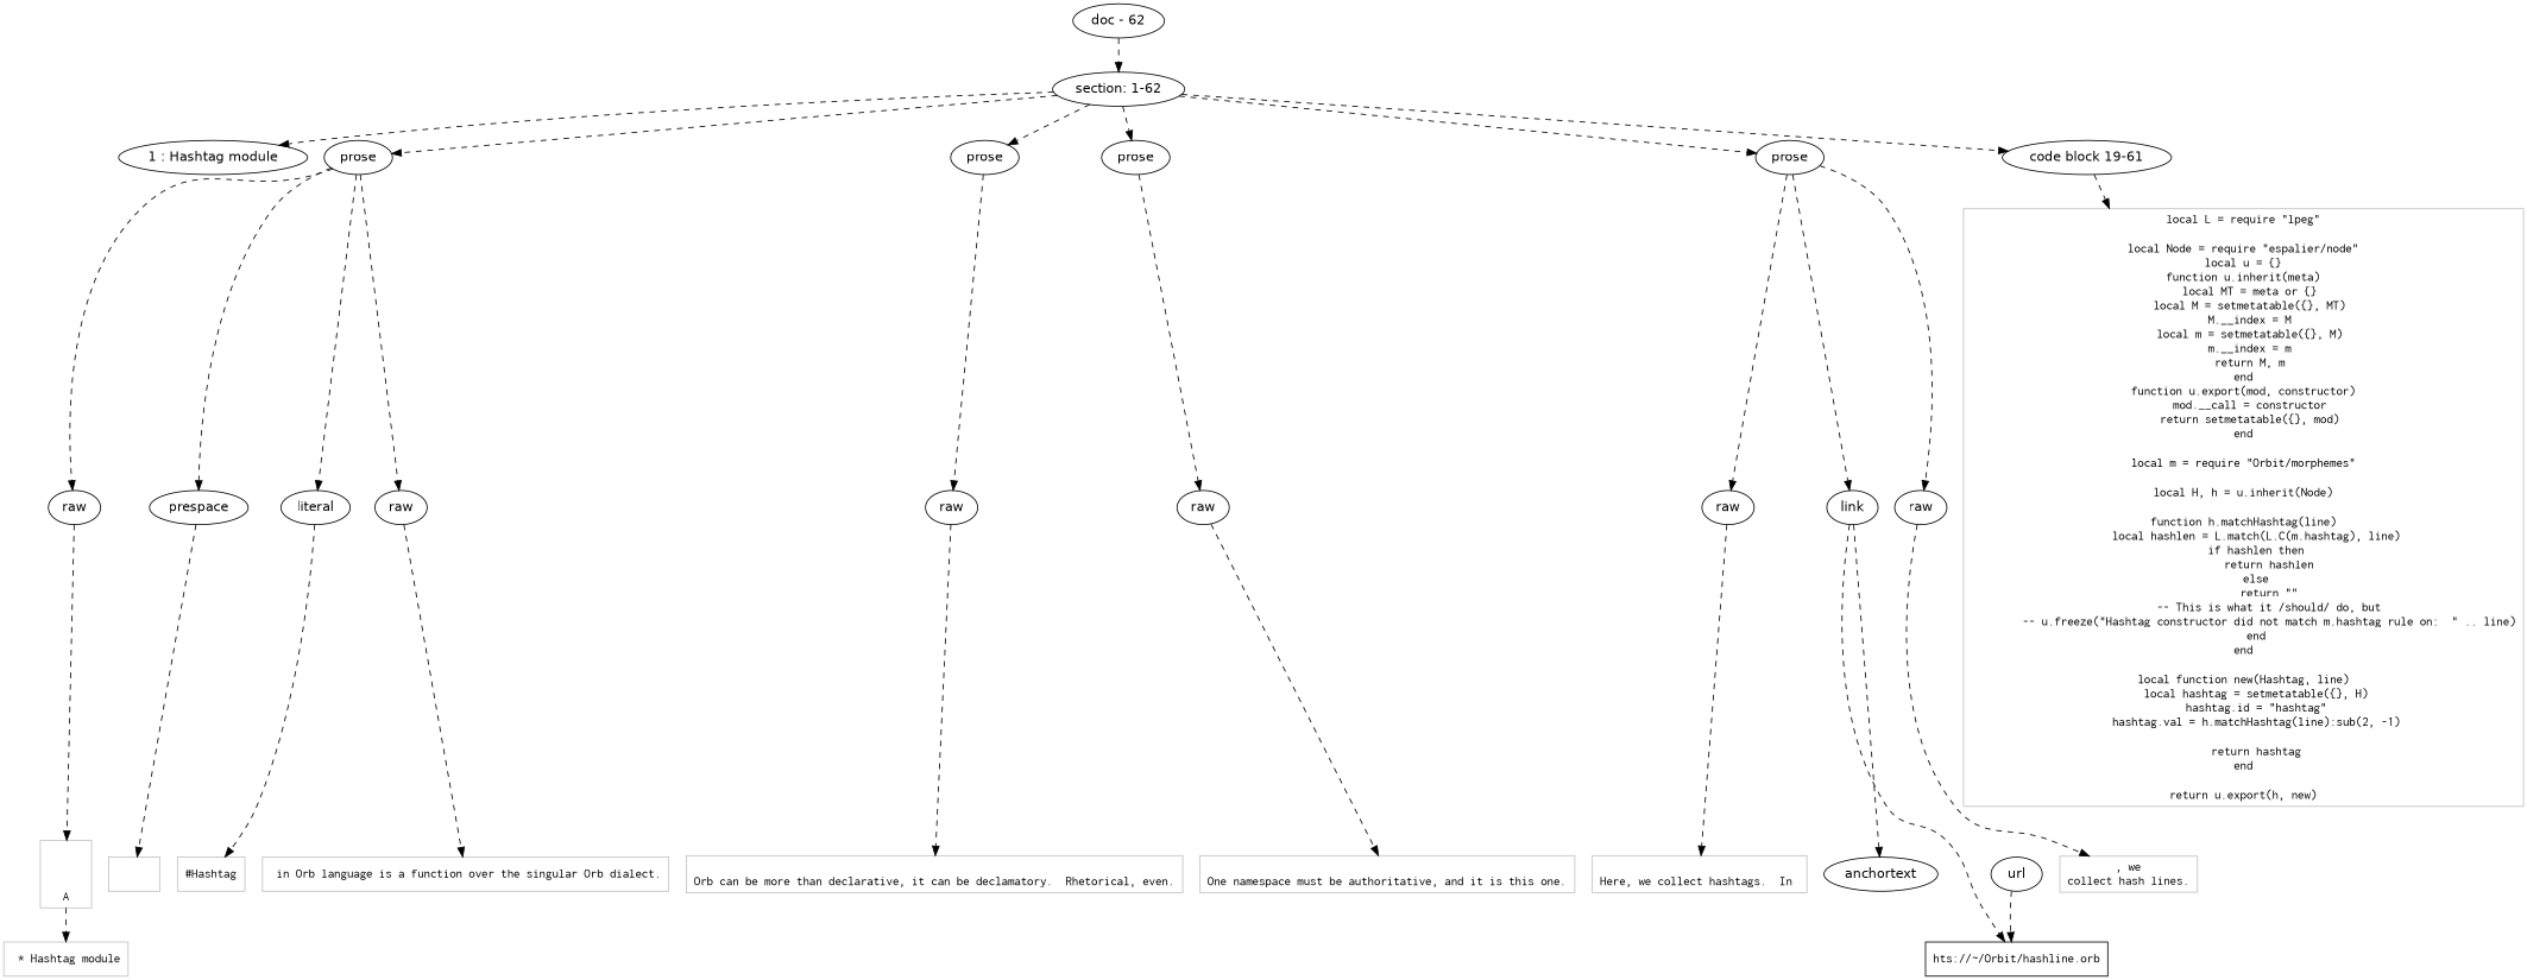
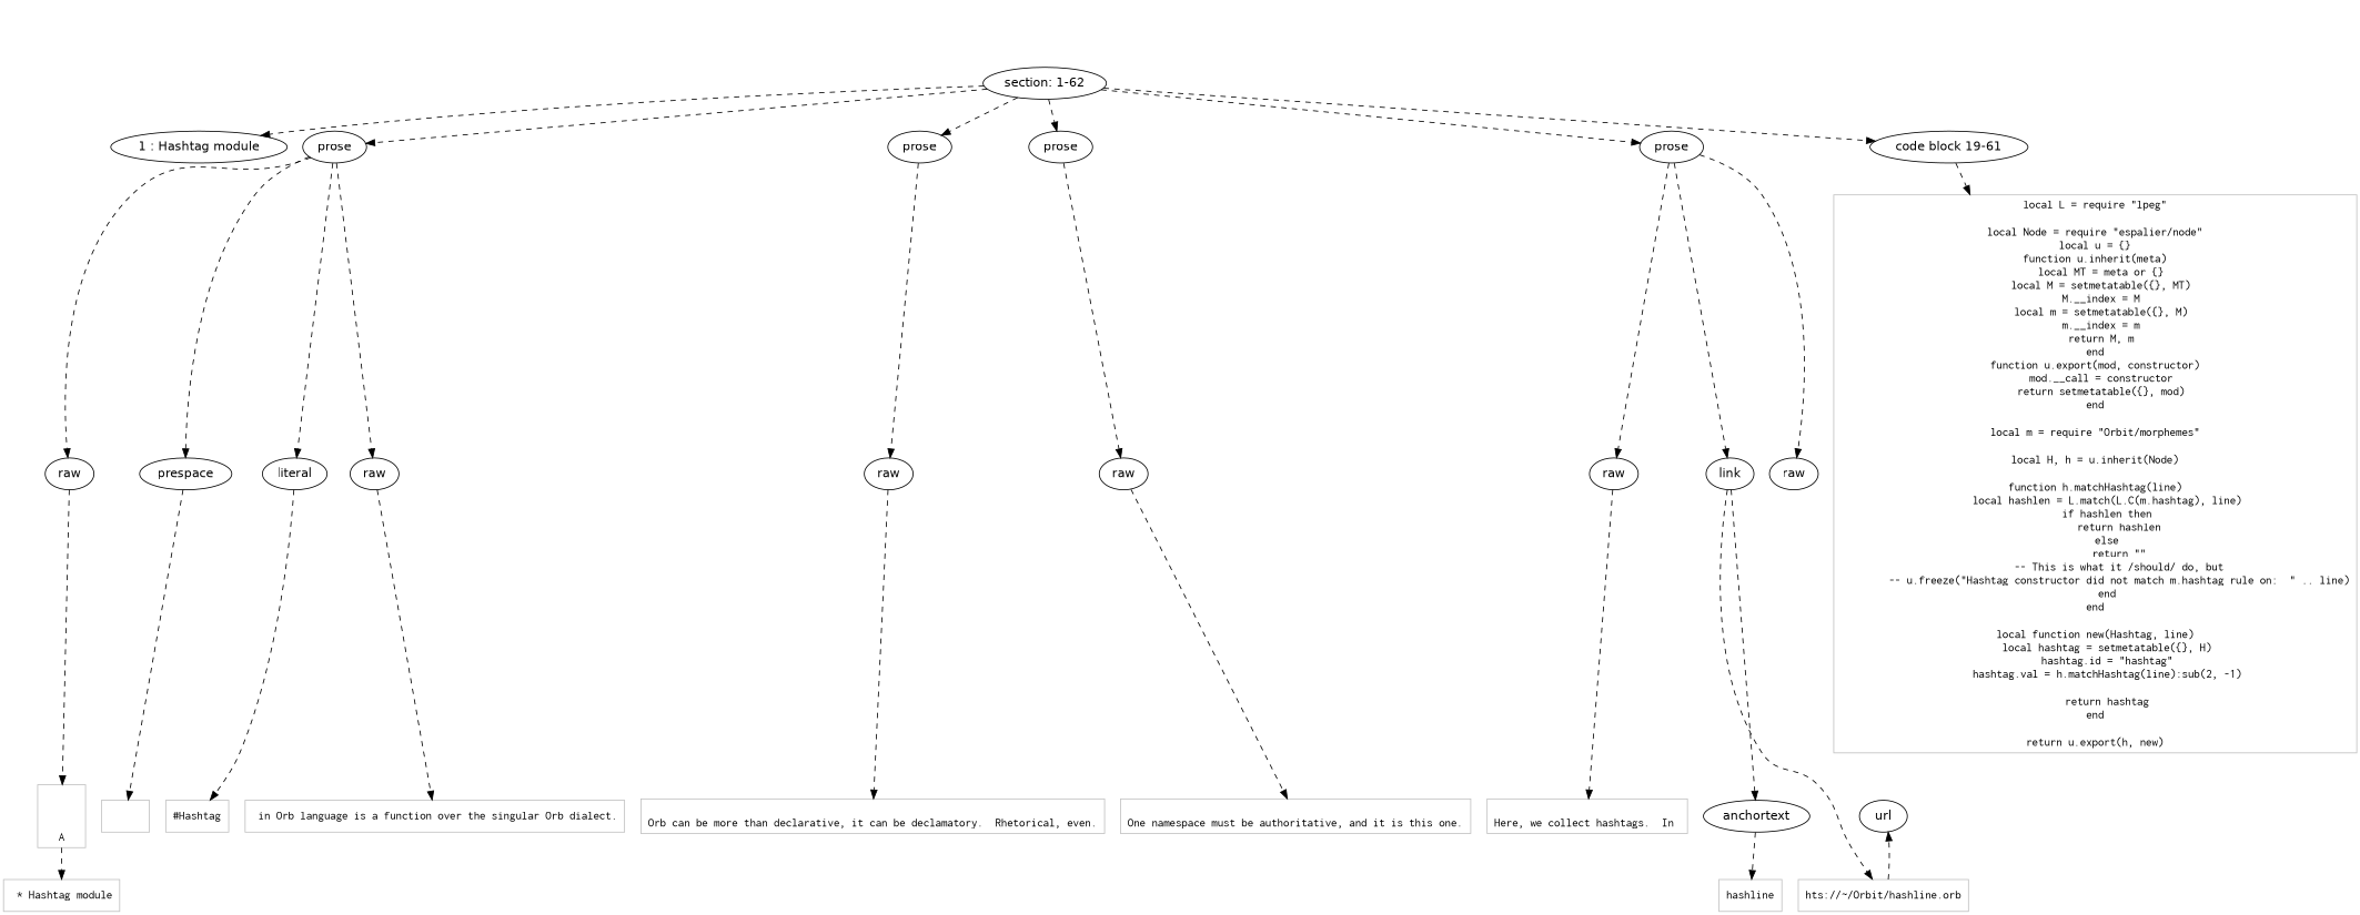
  digraph {
    node [fontname=Helvetica]
    edge [style=dashed]
    n1 [label="section: 1-62"]
    n2 [label="1 : Hashtag module"]
    n3 [label=prose]
    n4 [label=prose]
    n5 [label=prose]
    n6 [label=prose]
    n7 [label="code block 19-61"]
    n8 [label=raw]
    n9 [label=prespace]
    n10 [label=literal]
    n11 [label=raw]
    n12 [label=raw]
    n13 [label=raw]
    n14 [label=raw]
    n15 [label=link]
    n16 [label=raw]
    n17 [label=anchortext]
    n18 [label=url]
    n19 [color=Gray fontname=Inconsolata label="local L = require \"lpeg\"\n\nlocal Node = require \"espalier/node\"\nlocal u = {}\nfunction u.inherit(meta)\n  local MT = meta or {}\n  local M = setmetatable({}, MT)\n  M.__index = M\n  local m = setmetatable({}, M)\n  m.__index = m\n  return M, m\nend\nfunction u.export(mod, constructor)\n  mod.__call = constructor\n  return setmetatable({}, mod)\nend\n\nlocal m = require \"Orbit/morphemes\"\n\nlocal H, h = u.inherit(Node)\n\nfunction h.matchHashtag(line)\n    local hashlen = L.match(L.C(m.hashtag), line)\n    if hashlen then\n        return hashlen\n    else\n        return \"\"\n        -- This is what it /should/ do, but\n        -- u.freeze(\"Hashtag constructor did not match m.hashtag rule on:  \" .. line)\n    end\nend\n\nlocal function new(Hashtag, line)\n    local hashtag = setmetatable({}, H)\n    hashtag.id = \"hashtag\"\n    hashtag.val = h.matchHashtag(line):sub(2, -1)\n\n    return hashtag\nend\n\nreturn u.export(h, new)" shape=rectangle]
    n20 [color=Gray fontname=Inconsolata label="\n\n\nA" shape=rectangle]
    n21 [color=Gray fontname=Inconsolata label=" " shape=rectangle]
    n22 [color=Gray fontname=Inconsolata label="#Hashtag" shape=rectangle]
    n23 [color=Gray fontname=Inconsolata label=" in Orb language is a function over the singular Orb dialect.\n" shape=rectangle]
    n24 [color=Gray fontname=Inconsolata label="\nOrb can be more than declarative, it can be declamatory.  Rhetorical, even.\n" shape=rectangle]
    n25 [color=Gray fontname=Inconsolata label="\nOne namespace must be authoritative, and it is this one.\n" shape=rectangle]
    n26 [color=Gray fontname=Inconsolata label="\nHere, we collect hashtags.  In " shape=rectangle]
-   n27 [color=black fontname=Inconsolata label="hts://~/Orbit/hashline.orb" shape=rectangle]
-   n28 [color=Gray fontname=Inconsolata label=", we\ncollect hash lines.\n" shape=rectangle]
-   n30 [label="doc - 62"]
+   n27 [color=Gray fontname=Inconsolata label="hts://~/Orbit/hashline.orb" shape=rectangle]
+   n29 [color=Gray fontname=Inconsolata label=hashline shape=rectangle]
    n31 [color=Gray fontname=Inconsolata label=" * Hashtag module" shape=rectangle]
    subgraph sub_1 {
      rank=same
      n1
    }
    subgraph sub_2 {
      rank=same
      n2
      n3
      n4
      n5
      n6
      n7
    }
    subgraph sub_3 {
      rank=same
      n8
      n9
      n10
      n11
    }
    subgraph sub_4 {
      rank=same
      n12
    }
    subgraph sub_5 {
      rank=same
      n13
    }
    subgraph sub_6 {
      rank=same
      n14
      n15
      n16
    }
    subgraph sub_7 {
      rank=same
      n17
      n18
    }
    n1 -> n2
    n1 -> n3
    n1 -> n4
    n1 -> n5
    n1 -> n6
    n1 -> n7
    n3 -> n8
    n3 -> n9
    n3 -> n10
    n3 -> n11
    n4 -> n12
    n5 -> n13
    n6 -> n14
    n6 -> n15
    n6 -> n16
    n7 -> n19
    n8 -> n20
    n9 -> n21
    n10 -> n22
    n11 -> n23
    n12 -> n24
    n13 -> n25
    n14 -> n26
    n15 -> n17
    n15 -> n27
-   n16 -> n28
-   n18 -> n27
+   n17 -> n29
+   n27 -> n18
    n20 -> n31
-   n30 -> n1
  }
